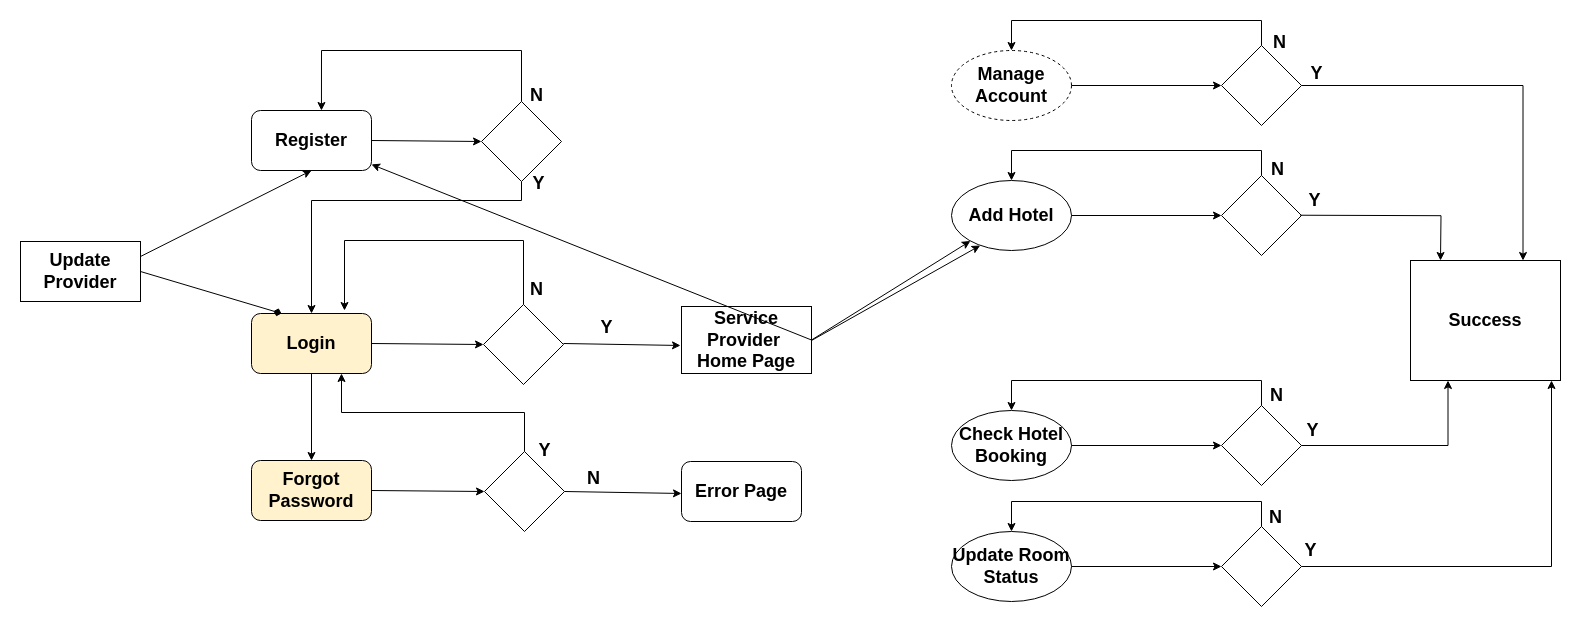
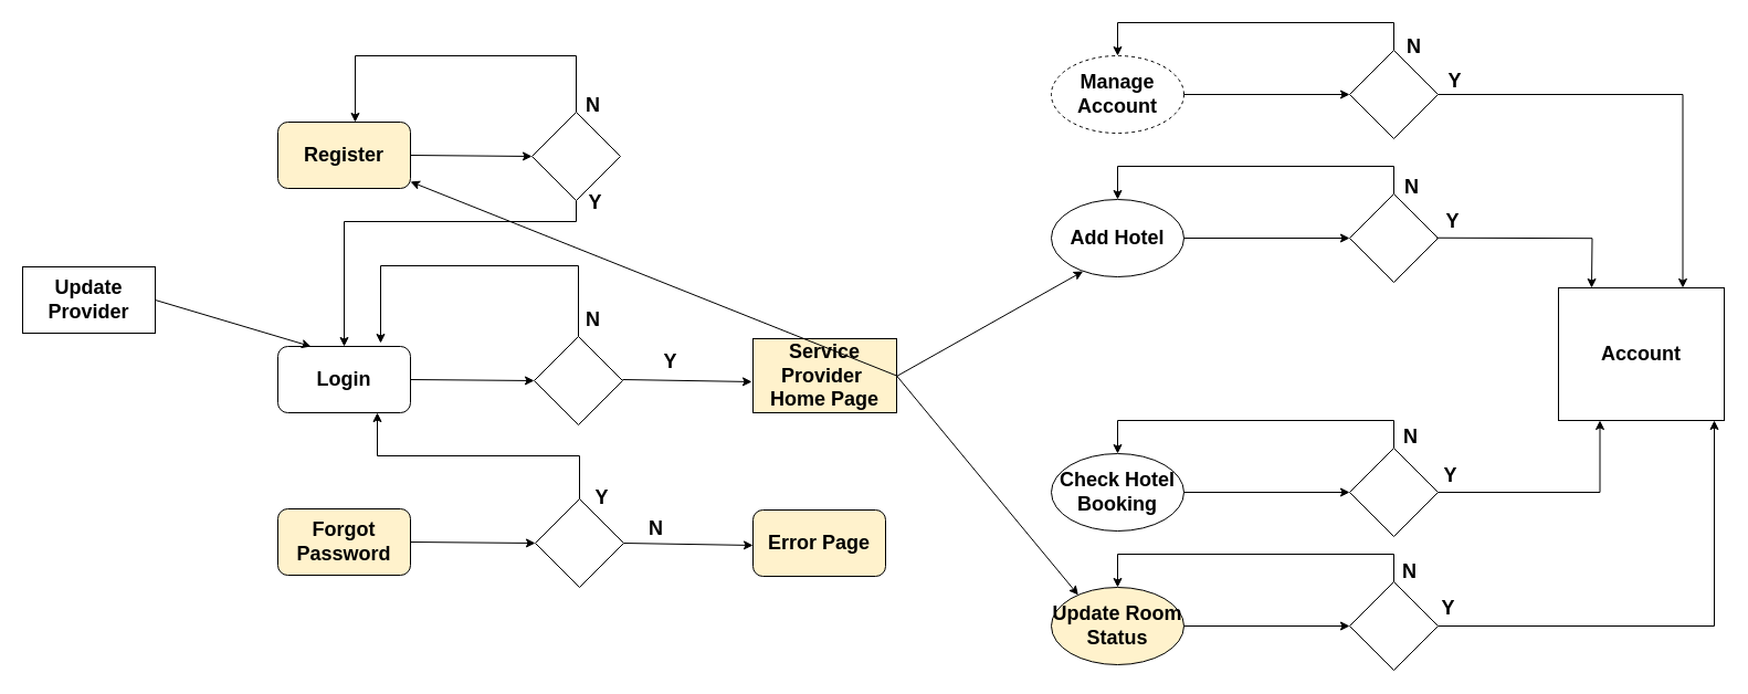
  <mxCell id="0" />
  <mxCell id="1" parent="0" />
  <mxCell id="2" value="&lt;b&gt;&lt;font style=&quot;font-size: 18px&quot;&gt;Update Provider&lt;/font&gt;&lt;/b&gt;" style="rounded=0;whiteSpace=wrap;html=1;" vertex="1" parent="1"><mxGeometry x="20" y="241" width="120" height="60" as="geometry" /></mxCell>
- <mxCell id="3" value="&lt;b&gt;&lt;font style=&quot;font-size: 18px&quot;&gt;Register&lt;/font&gt;&lt;/b&gt;" style="rounded=1;whiteSpace=wrap;html=1;" vertex="1" parent="1"><mxGeometry x="251" y="110" width="120" height="60" as="geometry" /></mxCell>
- <mxCell id="4" value="&lt;b&gt;&lt;font style=&quot;font-size: 18px&quot;&gt;Login&lt;/font&gt;&lt;/b&gt;" style="rounded=1;whiteSpace=wrap;html=1;fillColor=#fff2cc;" vertex="1" parent="1"><mxGeometry x="251" y="313" width="120" height="60" as="geometry" /></mxCell>
+ <mxCell id="3" value="&lt;b&gt;&lt;font style=&quot;font-size: 18px&quot;&gt;Register&lt;/font&gt;&lt;/b&gt;" style="rounded=1;whiteSpace=wrap;html=1;fillColor=#fff2cc;" vertex="1" parent="1"><mxGeometry x="251" y="110" width="120" height="60" as="geometry" /></mxCell>
+ <mxCell id="4" value="&lt;b&gt;&lt;font style=&quot;font-size: 18px&quot;&gt;Login&lt;/font&gt;&lt;/b&gt;" style="rounded=1;whiteSpace=wrap;html=1;" vertex="1" parent="1"><mxGeometry x="251" y="313" width="120" height="60" as="geometry" /></mxCell>
  <mxCell id="5" value="&lt;b&gt;&lt;font style=&quot;font-size: 18px&quot;&gt;Forgot Password&lt;/font&gt;&lt;/b&gt;" style="rounded=1;whiteSpace=wrap;html=1;fillColor=#fff2cc;" vertex="1" parent="1"><mxGeometry x="251" y="460" width="120" height="60" as="geometry" /></mxCell>
- <mxCell id="6" value="" style="endArrow=classic;html=1;rounded=0;exitX=1;exitY=0.25;exitDx=0;exitDy=0;entryX=0.5;entryY=1;entryDx=0;entryDy=0;" edge="1" parent="1" source="2" target="3"><mxGeometry width="50" height="50" relative="1" as="geometry"><mxPoint x="681" y="370" as="sourcePoint" /><mxPoint x="731" y="320" as="targetPoint" /></mxGeometry></mxCell>
- <mxCell id="7" value="" style="endArrow=diamond;html=1;rounded=0;exitX=1;exitY=0.5;exitDx=0;exitDy=0;entryX=0.25;entryY=0;entryDx=0;entryDy=0;" edge="1" parent="1" source="2" target="4"><mxGeometry width="50" height="50" relative="1" as="geometry"><mxPoint x="211" y="380" as="sourcePoint" /><mxPoint x="731" y="320" as="targetPoint" /></mxGeometry></mxCell>
- <mxCell id="8" value="" style="endArrow=classic;html=1;rounded=0;exitX=0.5;exitY=1;exitDx=0;exitDy=0;" edge="1" parent="1" source="4" target="5"><mxGeometry width="50" height="50" relative="1" as="geometry"><mxPoint x="301" y="400" as="sourcePoint" /><mxPoint x="421" y="400" as="targetPoint" /></mxGeometry></mxCell>
+ <mxCell id="7" value="" style="endArrow=classic;html=1;rounded=0;exitX=1;exitY=0.5;exitDx=0;exitDy=0;entryX=0.25;entryY=0;entryDx=0;entryDy=0;" edge="1" parent="1" source="2" target="4"><mxGeometry width="50" height="50" relative="1" as="geometry"><mxPoint x="211" y="380" as="sourcePoint" /><mxPoint x="731" y="320" as="targetPoint" /></mxGeometry></mxCell>
  <mxCell id="9" value="" style="rhombus;whiteSpace=wrap;html=1;" vertex="1" parent="1"><mxGeometry x="481" y="101" width="80" height="80" as="geometry" /></mxCell>
  <mxCell id="10" value="" style="rhombus;whiteSpace=wrap;html=1;" vertex="1" parent="1"><mxGeometry x="483" y="304" width="80" height="80" as="geometry" /></mxCell>
  <mxCell id="11" value="" style="rhombus;whiteSpace=wrap;html=1;" vertex="1" parent="1"><mxGeometry x="484" y="451" width="80" height="80" as="geometry" /></mxCell>
  <mxCell id="12" value="" style="endArrow=classic;html=1;rounded=0;exitX=1;exitY=0.5;exitDx=0;exitDy=0;entryX=0;entryY=0.5;entryDx=0;entryDy=0;" edge="1" parent="1" source="3" target="9"><mxGeometry width="50" height="50" relative="1" as="geometry"><mxPoint x="681" y="370" as="sourcePoint" /><mxPoint x="731" y="320" as="targetPoint" /></mxGeometry></mxCell>
  <mxCell id="13" value="" style="endArrow=classic;html=1;rounded=0;exitX=0.5;exitY=0;exitDx=0;exitDy=0;edgeStyle=orthogonalEdgeStyle;entryX=0.583;entryY=0;entryDx=0;entryDy=0;entryPerimeter=0;" edge="1" parent="1" source="9" target="3"><mxGeometry width="50" height="50" relative="1" as="geometry"><mxPoint x="571" y="90" as="sourcePoint" /><mxPoint x="321" y="60" as="targetPoint" /><Array as="points"><mxPoint x="521" y="50" /><mxPoint x="321" y="50" /></Array></mxGeometry></mxCell>
  <mxCell id="14" value="" style="endArrow=classic;html=1;rounded=0;exitX=0.5;exitY=0;exitDx=0;exitDy=0;edgeStyle=orthogonalEdgeStyle;" edge="1" parent="1" source="10"><mxGeometry width="50" height="50" relative="1" as="geometry"><mxPoint x="544" y="279" as="sourcePoint" /><mxPoint x="344" y="310" as="targetPoint" /><Array as="points"><mxPoint x="523" y="240" /><mxPoint x="344" y="240" /></Array></mxGeometry></mxCell>
  <mxCell id="15" value="" style="endArrow=classic;html=1;rounded=0;exitX=0.5;exitY=1;exitDx=0;exitDy=0;edgeStyle=orthogonalEdgeStyle;" edge="1" parent="1" source="9" target="4"><mxGeometry width="50" height="50" relative="1" as="geometry"><mxPoint x="231" y="310" as="sourcePoint" /><mxPoint x="281" y="260" as="targetPoint" /><Array as="points"><mxPoint x="521" y="200" /><mxPoint x="311" y="200" /></Array></mxGeometry></mxCell>
  <mxCell id="16" value="" style="endArrow=classic;html=1;rounded=0;entryX=0;entryY=0.5;entryDx=0;entryDy=0;exitX=1;exitY=0.5;exitDx=0;exitDy=0;" edge="1" parent="1" source="4" target="10"><mxGeometry width="50" height="50" relative="1" as="geometry"><mxPoint x="231" y="310" as="sourcePoint" /><mxPoint x="281" y="260" as="targetPoint" /></mxGeometry></mxCell>
  <mxCell id="17" value="" style="endArrow=classic;html=1;rounded=0;exitX=0.5;exitY=0;exitDx=0;exitDy=0;entryX=0.75;entryY=1;entryDx=0;entryDy=0;edgeStyle=orthogonalEdgeStyle;" edge="1" parent="1" source="11" target="4"><mxGeometry width="50" height="50" relative="1" as="geometry"><mxPoint x="231" y="310" as="sourcePoint" /><mxPoint x="281" y="260" as="targetPoint" /></mxGeometry></mxCell>
  <mxCell id="18" value="" style="endArrow=classic;html=1;rounded=0;exitX=1;exitY=0.5;exitDx=0;exitDy=0;entryX=0;entryY=0.5;entryDx=0;entryDy=0;" edge="1" parent="1" source="5" target="11"><mxGeometry width="50" height="50" relative="1" as="geometry"><mxPoint x="231" y="310" as="sourcePoint" /><mxPoint x="481" y="490" as="targetPoint" /></mxGeometry></mxCell>
  <mxCell id="19" value="" style="endArrow=classic;html=1;rounded=0;exitX=1;exitY=0.5;exitDx=0;exitDy=0;" edge="1" parent="1" source="11"><mxGeometry width="50" height="50" relative="1" as="geometry"><mxPoint x="568" y="492" as="sourcePoint" /><mxPoint x="681" y="493" as="targetPoint" /></mxGeometry></mxCell>
- <mxCell id="20" value="&lt;b&gt;&lt;font style=&quot;font-size: 18px&quot;&gt;Error Page&lt;/font&gt;&lt;/b&gt;" style="rounded=1;whiteSpace=wrap;html=1;" vertex="1" parent="1"><mxGeometry x="681" y="461" width="120" height="60" as="geometry" /></mxCell>
- <mxCell id="21" value="&lt;b style=&quot;font-size: 18px&quot;&gt;Service Provider&amp;nbsp;&lt;br&gt;Home Page&lt;/b&gt;" style="rounded=0;whiteSpace=wrap;html=1;" vertex="1" parent="1"><mxGeometry x="681" y="306" width="130" height="67" as="geometry" /></mxCell>
+ <mxCell id="20" value="&lt;b&gt;&lt;font style=&quot;font-size: 18px&quot;&gt;Error Page&lt;/font&gt;&lt;/b&gt;" style="rounded=1;whiteSpace=wrap;html=1;fillColor=#fff2cc;" vertex="1" parent="1"><mxGeometry x="681" y="461" width="120" height="60" as="geometry" /></mxCell>
+ <mxCell id="21" value="&lt;b style=&quot;font-size: 18px&quot;&gt;Service Provider&amp;nbsp;&lt;br&gt;Home Page&lt;/b&gt;" style="rounded=0;whiteSpace=wrap;html=1;fillColor=#fff2cc;" vertex="1" parent="1"><mxGeometry x="681" y="306" width="130" height="67" as="geometry" /></mxCell>
  <mxCell id="22" value="" style="endArrow=classic;html=1;rounded=0;exitX=1;exitY=0.5;exitDx=0;exitDy=0;" edge="1" parent="1"><mxGeometry width="50" height="50" relative="1" as="geometry"><mxPoint x="563" y="343" as="sourcePoint" /><mxPoint x="680" y="345" as="targetPoint" /></mxGeometry></mxCell>
  <mxCell id="23" value="&lt;b&gt;&lt;font style=&quot;font-size: 18px&quot;&gt;Manage Account&lt;/font&gt;&lt;/b&gt;" style="ellipse;whiteSpace=wrap;html=1;dashed=1;" vertex="1" parent="1"><mxGeometry x="951" y="50" width="120" height="70" as="geometry" /></mxCell>
  <mxCell id="24" value="&lt;span style=&quot;font-size: 18px&quot;&gt;&lt;b&gt;Add Hotel&lt;/b&gt;&lt;/span&gt;" style="ellipse;whiteSpace=wrap;html=1;" vertex="1" parent="1"><mxGeometry x="951" y="180" width="120" height="70" as="geometry" /></mxCell>
  <mxCell id="25" value="&lt;b&gt;&lt;font style=&quot;font-size: 18px&quot;&gt;Check Hotel Booking&lt;/font&gt;&lt;/b&gt;" style="ellipse;whiteSpace=wrap;html=1;" vertex="1" parent="1"><mxGeometry x="951" y="410" width="120" height="70" as="geometry" /></mxCell>
  <mxCell id="26" value="" style="endArrow=classic;html=1;rounded=0;exitX=1;exitY=0.5;exitDx=0;exitDy=0;" edge="1" parent="1" source="21" target="3"><mxGeometry width="50" height="50" relative="1" as="geometry"><mxPoint x="811" y="330" as="sourcePoint" /><mxPoint x="861" y="280" as="targetPoint" /></mxGeometry></mxCell>
  <mxCell id="27" value="" style="endArrow=classic;html=1;rounded=0;entryX=0.239;entryY=0.929;entryDx=0;entryDy=0;entryPerimeter=0;" edge="1" parent="1" target="24"><mxGeometry width="50" height="50" relative="1" as="geometry"><mxPoint x="811" y="340" as="sourcePoint" /><mxPoint x="1005.165" y="126.589" as="targetPoint" /></mxGeometry></mxCell>
- <mxCell id="28" value="&lt;b&gt;&lt;font style=&quot;font-size: 18px&quot;&gt;Update Room Status&lt;/font&gt;&lt;/b&gt;" style="ellipse;whiteSpace=wrap;html=1;" vertex="1" parent="1"><mxGeometry x="951" y="531" width="120" height="70" as="geometry" /></mxCell>
- <mxCell id="29" value="" style="endArrow=classic;html=1;rounded=0;exitX=1;exitY=0.5;exitDx=0;exitDy=0;" edge="1" parent="1" source="21" target="24"><mxGeometry width="50" height="50" relative="1" as="geometry"><mxPoint x="881" y="460" as="sourcePoint" /><mxPoint x="1048.12" y="534.07" as="targetPoint" /></mxGeometry></mxCell>
+ <mxCell id="28" value="&lt;b&gt;&lt;font style=&quot;font-size: 18px&quot;&gt;Update Room Status&lt;/font&gt;&lt;/b&gt;" style="ellipse;whiteSpace=wrap;html=1;fillColor=#fff2cc;" vertex="1" parent="1"><mxGeometry x="951" y="531" width="120" height="70" as="geometry" /></mxCell>
+ <mxCell id="29" value="" style="endArrow=classic;html=1;rounded=0;entryX=0.203;entryY=0.099;entryDx=0;entryDy=0;entryPerimeter=0;exitX=1;exitY=0.5;exitDx=0;exitDy=0;" edge="1" parent="1" source="21" target="28"><mxGeometry width="50" height="50" relative="1" as="geometry"><mxPoint x="881" y="460" as="sourcePoint" /><mxPoint x="1048.12" y="534.07" as="targetPoint" /></mxGeometry></mxCell>
  <mxCell id="30" value="" style="rhombus;whiteSpace=wrap;html=1;" vertex="1" parent="1"><mxGeometry x="1221" y="45" width="80" height="80" as="geometry" /></mxCell>
  <mxCell id="31" value="" style="rhombus;whiteSpace=wrap;html=1;" vertex="1" parent="1"><mxGeometry x="1221" y="175" width="80" height="80" as="geometry" /></mxCell>
  <mxCell id="32" value="" style="rhombus;whiteSpace=wrap;html=1;" vertex="1" parent="1"><mxGeometry x="1221" y="405" width="80" height="80" as="geometry" /></mxCell>
  <mxCell id="33" value="" style="rhombus;whiteSpace=wrap;html=1;" vertex="1" parent="1"><mxGeometry x="1221" y="526" width="80" height="80" as="geometry" /></mxCell>
  <mxCell id="34" value="" style="endArrow=classic;html=1;rounded=0;exitX=0.5;exitY=0;exitDx=0;exitDy=0;entryX=0.5;entryY=0;entryDx=0;entryDy=0;edgeStyle=orthogonalEdgeStyle;" edge="1" parent="1" source="30" target="23"><mxGeometry width="50" height="50" relative="1" as="geometry"><mxPoint x="1181" y="180" as="sourcePoint" /><mxPoint x="1231" y="130" as="targetPoint" /><Array as="points"><mxPoint x="1261" y="20" /><mxPoint x="1011" y="20" /></Array></mxGeometry></mxCell>
  <mxCell id="35" value="" style="endArrow=classic;html=1;rounded=0;exitX=0.5;exitY=0;exitDx=0;exitDy=0;entryX=0.5;entryY=0;entryDx=0;entryDy=0;edgeStyle=orthogonalEdgeStyle;" edge="1" parent="1"><mxGeometry width="50" height="50" relative="1" as="geometry"><mxPoint x="1261" y="175" as="sourcePoint" /><mxPoint x="1011" y="180" as="targetPoint" /><Array as="points"><mxPoint x="1261" y="150" /><mxPoint x="1011" y="150" /></Array></mxGeometry></mxCell>
  <mxCell id="36" value="" style="endArrow=classic;html=1;rounded=0;exitX=0.5;exitY=0;exitDx=0;exitDy=0;entryX=0.5;entryY=0;entryDx=0;entryDy=0;edgeStyle=orthogonalEdgeStyle;" edge="1" parent="1"><mxGeometry width="50" height="50" relative="1" as="geometry"><mxPoint x="1261" y="405" as="sourcePoint" /><mxPoint x="1011" y="410" as="targetPoint" /><Array as="points"><mxPoint x="1261" y="380" /><mxPoint x="1011" y="380" /></Array></mxGeometry></mxCell>
  <mxCell id="37" value="" style="endArrow=classic;html=1;rounded=0;exitX=0.5;exitY=0;exitDx=0;exitDy=0;entryX=0.5;entryY=0;entryDx=0;entryDy=0;edgeStyle=orthogonalEdgeStyle;" edge="1" parent="1"><mxGeometry width="50" height="50" relative="1" as="geometry"><mxPoint x="1261" y="526" as="sourcePoint" /><mxPoint x="1011" y="531" as="targetPoint" /><Array as="points"><mxPoint x="1261" y="501" /><mxPoint x="1011" y="501" /></Array></mxGeometry></mxCell>
- <mxCell id="38" value="&lt;b&gt;&lt;font style=&quot;font-size: 18px&quot;&gt;Success&lt;/font&gt;&lt;/b&gt;" style="rounded=0;whiteSpace=wrap;html=1;" vertex="1" parent="1"><mxGeometry x="1410" y="260" width="150" height="120" as="geometry" /></mxCell>
+ <mxCell id="38" value="&lt;b&gt;&lt;font style=&quot;font-size: 18px&quot;&gt;Account&lt;/font&gt;&lt;/b&gt;" style="rounded=0;whiteSpace=wrap;html=1;" vertex="1" parent="1"><mxGeometry x="1410" y="260" width="150" height="120" as="geometry" /></mxCell>
  <mxCell id="39" value="" style="endArrow=classic;html=1;rounded=0;exitX=0.984;exitY=0.409;exitDx=0;exitDy=0;exitPerimeter=0;edgeStyle=orthogonalEdgeStyle;" edge="1" parent="1"><mxGeometry width="50" height="50" relative="1" as="geometry"><mxPoint x="1299.72" y="214.72" as="sourcePoint" /><mxPoint x="1440" y="260" as="targetPoint" /></mxGeometry></mxCell>
  <mxCell id="40" value="" style="endArrow=classic;html=1;rounded=0;exitX=1;exitY=0.5;exitDx=0;exitDy=0;entryX=0.75;entryY=0;entryDx=0;entryDy=0;edgeStyle=orthogonalEdgeStyle;" edge="1" parent="1" source="30" target="38"><mxGeometry width="50" height="50" relative="1" as="geometry"><mxPoint x="1311" y="110" as="sourcePoint" /><mxPoint x="1361" y="60" as="targetPoint" /></mxGeometry></mxCell>
  <mxCell id="41" value="" style="endArrow=classic;html=1;rounded=0;entryX=0.25;entryY=1;entryDx=0;entryDy=0;edgeStyle=orthogonalEdgeStyle;" edge="1" parent="1" source="32" target="38"><mxGeometry width="50" height="50" relative="1" as="geometry"><mxPoint x="1371" y="490" as="sourcePoint" /><mxPoint x="1421" y="440" as="targetPoint" /></mxGeometry></mxCell>
  <mxCell id="42" value="" style="endArrow=classic;html=1;rounded=0;exitX=1;exitY=0.5;exitDx=0;exitDy=0;entryX=0.94;entryY=1;entryDx=0;entryDy=0;entryPerimeter=0;edgeStyle=orthogonalEdgeStyle;" edge="1" parent="1" source="33" target="38"><mxGeometry width="50" height="50" relative="1" as="geometry"><mxPoint x="1301" y="610" as="sourcePoint" /><mxPoint x="1351" y="560" as="targetPoint" /></mxGeometry></mxCell>
  <mxCell id="43" value="&lt;b&gt;&lt;font style=&quot;font-size: 18px&quot;&gt;Y&lt;/font&gt;&lt;/b&gt;" style="text;html=1;align=center;verticalAlign=middle;resizable=0;points=[];autosize=1;strokeColor=none;fillColor=none;fontSize=15;" vertex="1" parent="1"><mxGeometry x="523" y="173" width="30" height="20" as="geometry" /></mxCell>
  <mxCell id="44" value="&lt;b&gt;N&lt;/b&gt;" style="text;html=1;align=center;verticalAlign=middle;resizable=0;points=[];autosize=1;strokeColor=none;fillColor=none;fontSize=18;" vertex="1" parent="1"><mxGeometry x="521" y="80" width="30" height="30" as="geometry" /></mxCell>
  <mxCell id="45" value="&lt;b&gt;N&lt;/b&gt;" style="text;html=1;align=center;verticalAlign=middle;resizable=0;points=[];autosize=1;strokeColor=none;fillColor=none;fontSize=18;" vertex="1" parent="1"><mxGeometry x="521" y="274" width="30" height="30" as="geometry" /></mxCell>
  <mxCell id="46" value="&lt;b&gt;&lt;font style=&quot;font-size: 18px&quot;&gt;Y&lt;/font&gt;&lt;/b&gt;" style="text;html=1;align=center;verticalAlign=middle;resizable=0;points=[];autosize=1;strokeColor=none;fillColor=none;fontSize=15;" vertex="1" parent="1"><mxGeometry x="591" y="317" width="30" height="20" as="geometry" /></mxCell>
  <mxCell id="47" value="&lt;b&gt;&lt;font style=&quot;font-size: 18px&quot;&gt;Y&lt;/font&gt;&lt;/b&gt;" style="text;html=1;align=center;verticalAlign=middle;resizable=0;points=[];autosize=1;strokeColor=none;fillColor=none;fontSize=15;" vertex="1" parent="1"><mxGeometry x="529" y="440" width="30" height="20" as="geometry" /></mxCell>
  <mxCell id="48" value="&lt;b&gt;N&lt;/b&gt;" style="text;html=1;align=center;verticalAlign=middle;resizable=0;points=[];autosize=1;strokeColor=none;fillColor=none;fontSize=18;" vertex="1" parent="1"><mxGeometry x="578" y="463" width="30" height="30" as="geometry" /></mxCell>
  <mxCell id="49" value="&lt;b&gt;N&lt;/b&gt;" style="text;html=1;align=center;verticalAlign=middle;resizable=0;points=[];autosize=1;strokeColor=none;fillColor=none;fontSize=18;" vertex="1" parent="1"><mxGeometry x="1264" y="27" width="30" height="30" as="geometry" /></mxCell>
  <mxCell id="50" value="&lt;b&gt;N&lt;/b&gt;" style="text;html=1;align=center;verticalAlign=middle;resizable=0;points=[];autosize=1;strokeColor=none;fillColor=none;fontSize=18;" vertex="1" parent="1"><mxGeometry x="1262" y="154" width="30" height="30" as="geometry" /></mxCell>
  <mxCell id="51" value="&lt;b&gt;N&lt;/b&gt;" style="text;html=1;align=center;verticalAlign=middle;resizable=0;points=[];autosize=1;strokeColor=none;fillColor=none;fontSize=18;" vertex="1" parent="1"><mxGeometry x="1261" y="380" width="30" height="30" as="geometry" /></mxCell>
  <mxCell id="52" value="&lt;b&gt;N&lt;/b&gt;" style="text;html=1;align=center;verticalAlign=middle;resizable=0;points=[];autosize=1;strokeColor=none;fillColor=none;fontSize=18;" vertex="1" parent="1"><mxGeometry x="1260" y="502" width="30" height="30" as="geometry" /></mxCell>
  <mxCell id="53" value="&lt;b&gt;&lt;font style=&quot;font-size: 18px&quot;&gt;Y&lt;/font&gt;&lt;/b&gt;" style="text;html=1;align=center;verticalAlign=middle;resizable=0;points=[];autosize=1;strokeColor=none;fillColor=none;fontSize=15;" vertex="1" parent="1"><mxGeometry x="1301" y="63" width="30" height="20" as="geometry" /></mxCell>
  <mxCell id="54" value="&lt;b&gt;&lt;font style=&quot;font-size: 18px&quot;&gt;Y&lt;/font&gt;&lt;/b&gt;" style="text;html=1;align=center;verticalAlign=middle;resizable=0;points=[];autosize=1;strokeColor=none;fillColor=none;fontSize=15;" vertex="1" parent="1"><mxGeometry x="1299" y="190" width="30" height="20" as="geometry" /></mxCell>
  <mxCell id="55" value="&lt;b&gt;&lt;font style=&quot;font-size: 18px&quot;&gt;Y&lt;/font&gt;&lt;/b&gt;" style="text;html=1;align=center;verticalAlign=middle;resizable=0;points=[];autosize=1;strokeColor=none;fillColor=none;fontSize=15;" vertex="1" parent="1"><mxGeometry x="1297" y="420" width="30" height="20" as="geometry" /></mxCell>
  <mxCell id="56" value="&lt;b&gt;&lt;font style=&quot;font-size: 18px&quot;&gt;Y&lt;/font&gt;&lt;/b&gt;" style="text;html=1;align=center;verticalAlign=middle;resizable=0;points=[];autosize=1;strokeColor=none;fillColor=none;fontSize=15;" vertex="1" parent="1"><mxGeometry x="1295" y="540" width="30" height="20" as="geometry" /></mxCell>
  <mxCell id="57" value="" style="endArrow=classic;html=1;rounded=0;fontSize=18;exitX=1;exitY=0.5;exitDx=0;exitDy=0;entryX=0;entryY=0.5;entryDx=0;entryDy=0;" edge="1" parent="1" source="25" target="32"><mxGeometry width="50" height="50" relative="1" as="geometry"><mxPoint x="811" y="450" as="sourcePoint" /><mxPoint x="861" y="400" as="targetPoint" /></mxGeometry></mxCell>
  <mxCell id="58" value="" style="endArrow=classic;html=1;rounded=0;fontSize=18;exitX=1;exitY=0.5;exitDx=0;exitDy=0;entryX=0;entryY=0.5;entryDx=0;entryDy=0;" edge="1" parent="1" source="28" target="33"><mxGeometry width="50" height="50" relative="1" as="geometry"><mxPoint x="1111" y="570" as="sourcePoint" /><mxPoint x="1261" y="570" as="targetPoint" /></mxGeometry></mxCell>
  <mxCell id="59" value="" style="endArrow=classic;html=1;rounded=0;fontSize=18;exitX=1;exitY=0.5;exitDx=0;exitDy=0;" edge="1" parent="1" source="24"><mxGeometry width="50" height="50" relative="1" as="geometry"><mxPoint x="1081" y="210" as="sourcePoint" /><mxPoint x="1221" y="215" as="targetPoint" /></mxGeometry></mxCell>
  <mxCell id="60" value="" style="endArrow=classic;html=1;rounded=0;fontSize=18;exitX=1;exitY=0.5;exitDx=0;exitDy=0;entryX=0;entryY=0.5;entryDx=0;entryDy=0;" edge="1" parent="1" source="23" target="30"><mxGeometry width="50" height="50" relative="1" as="geometry"><mxPoint x="1101" y="80" as="sourcePoint" /><mxPoint x="1251" y="80" as="targetPoint" /></mxGeometry></mxCell>
